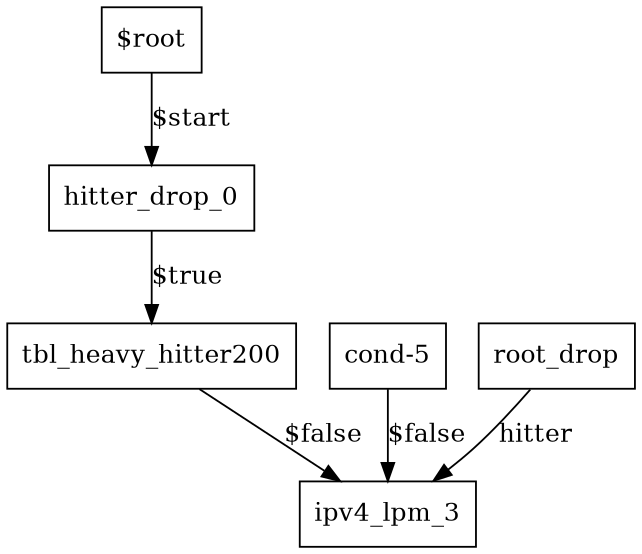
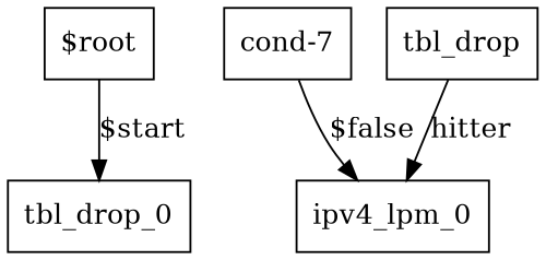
  digraph {
    node [color=black shape=box]
    edge [color=black]
    n1 [label="$root"]
-   n2 [label=hitter_drop_0]
-   n3 [label=tbl_heavy_hitter200]
-   n4 [label="cond-5"]
-   n5 [label=ipv4_lpm_3]
-   n6 [label=root_drop]
+   n2 [label=tbl_drop_0]
+   n4 [label="cond-7"]
+   n5 [label=ipv4_lpm_0]
+   n6 [label=tbl_drop]
    n1 -> n2 [label="$start"]
-   n2 -> n3 [label="$true"]
-   n3 -> n5 [label="$false"]
    n4 -> n5 [label="$false"]
    n6 -> n5 [label=hitter]
  }
